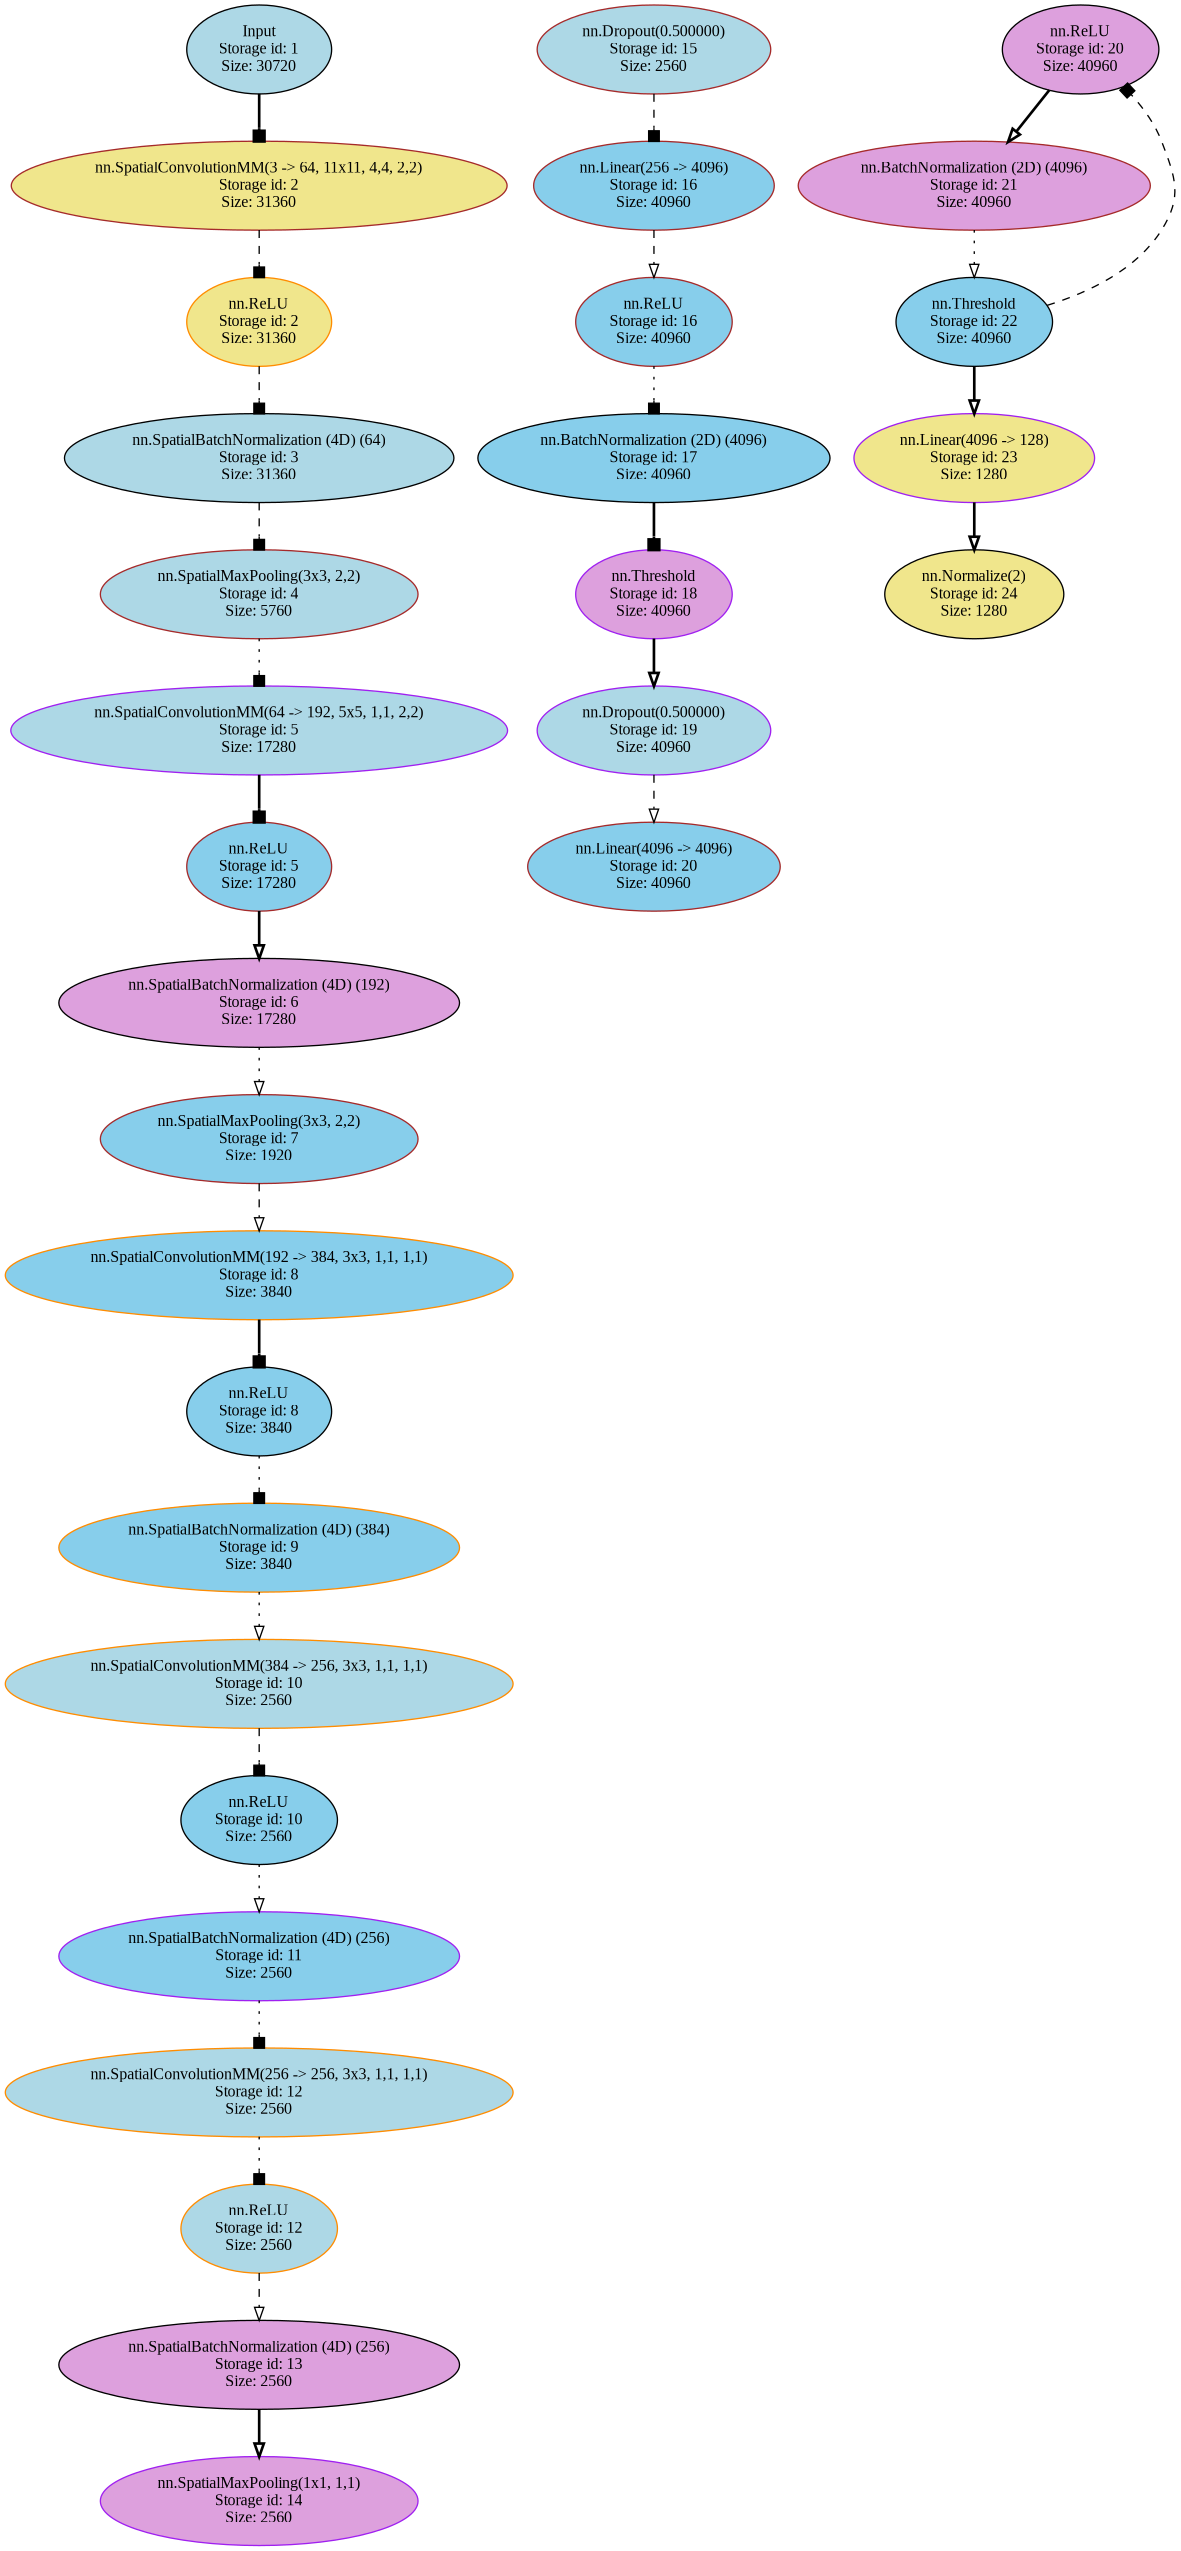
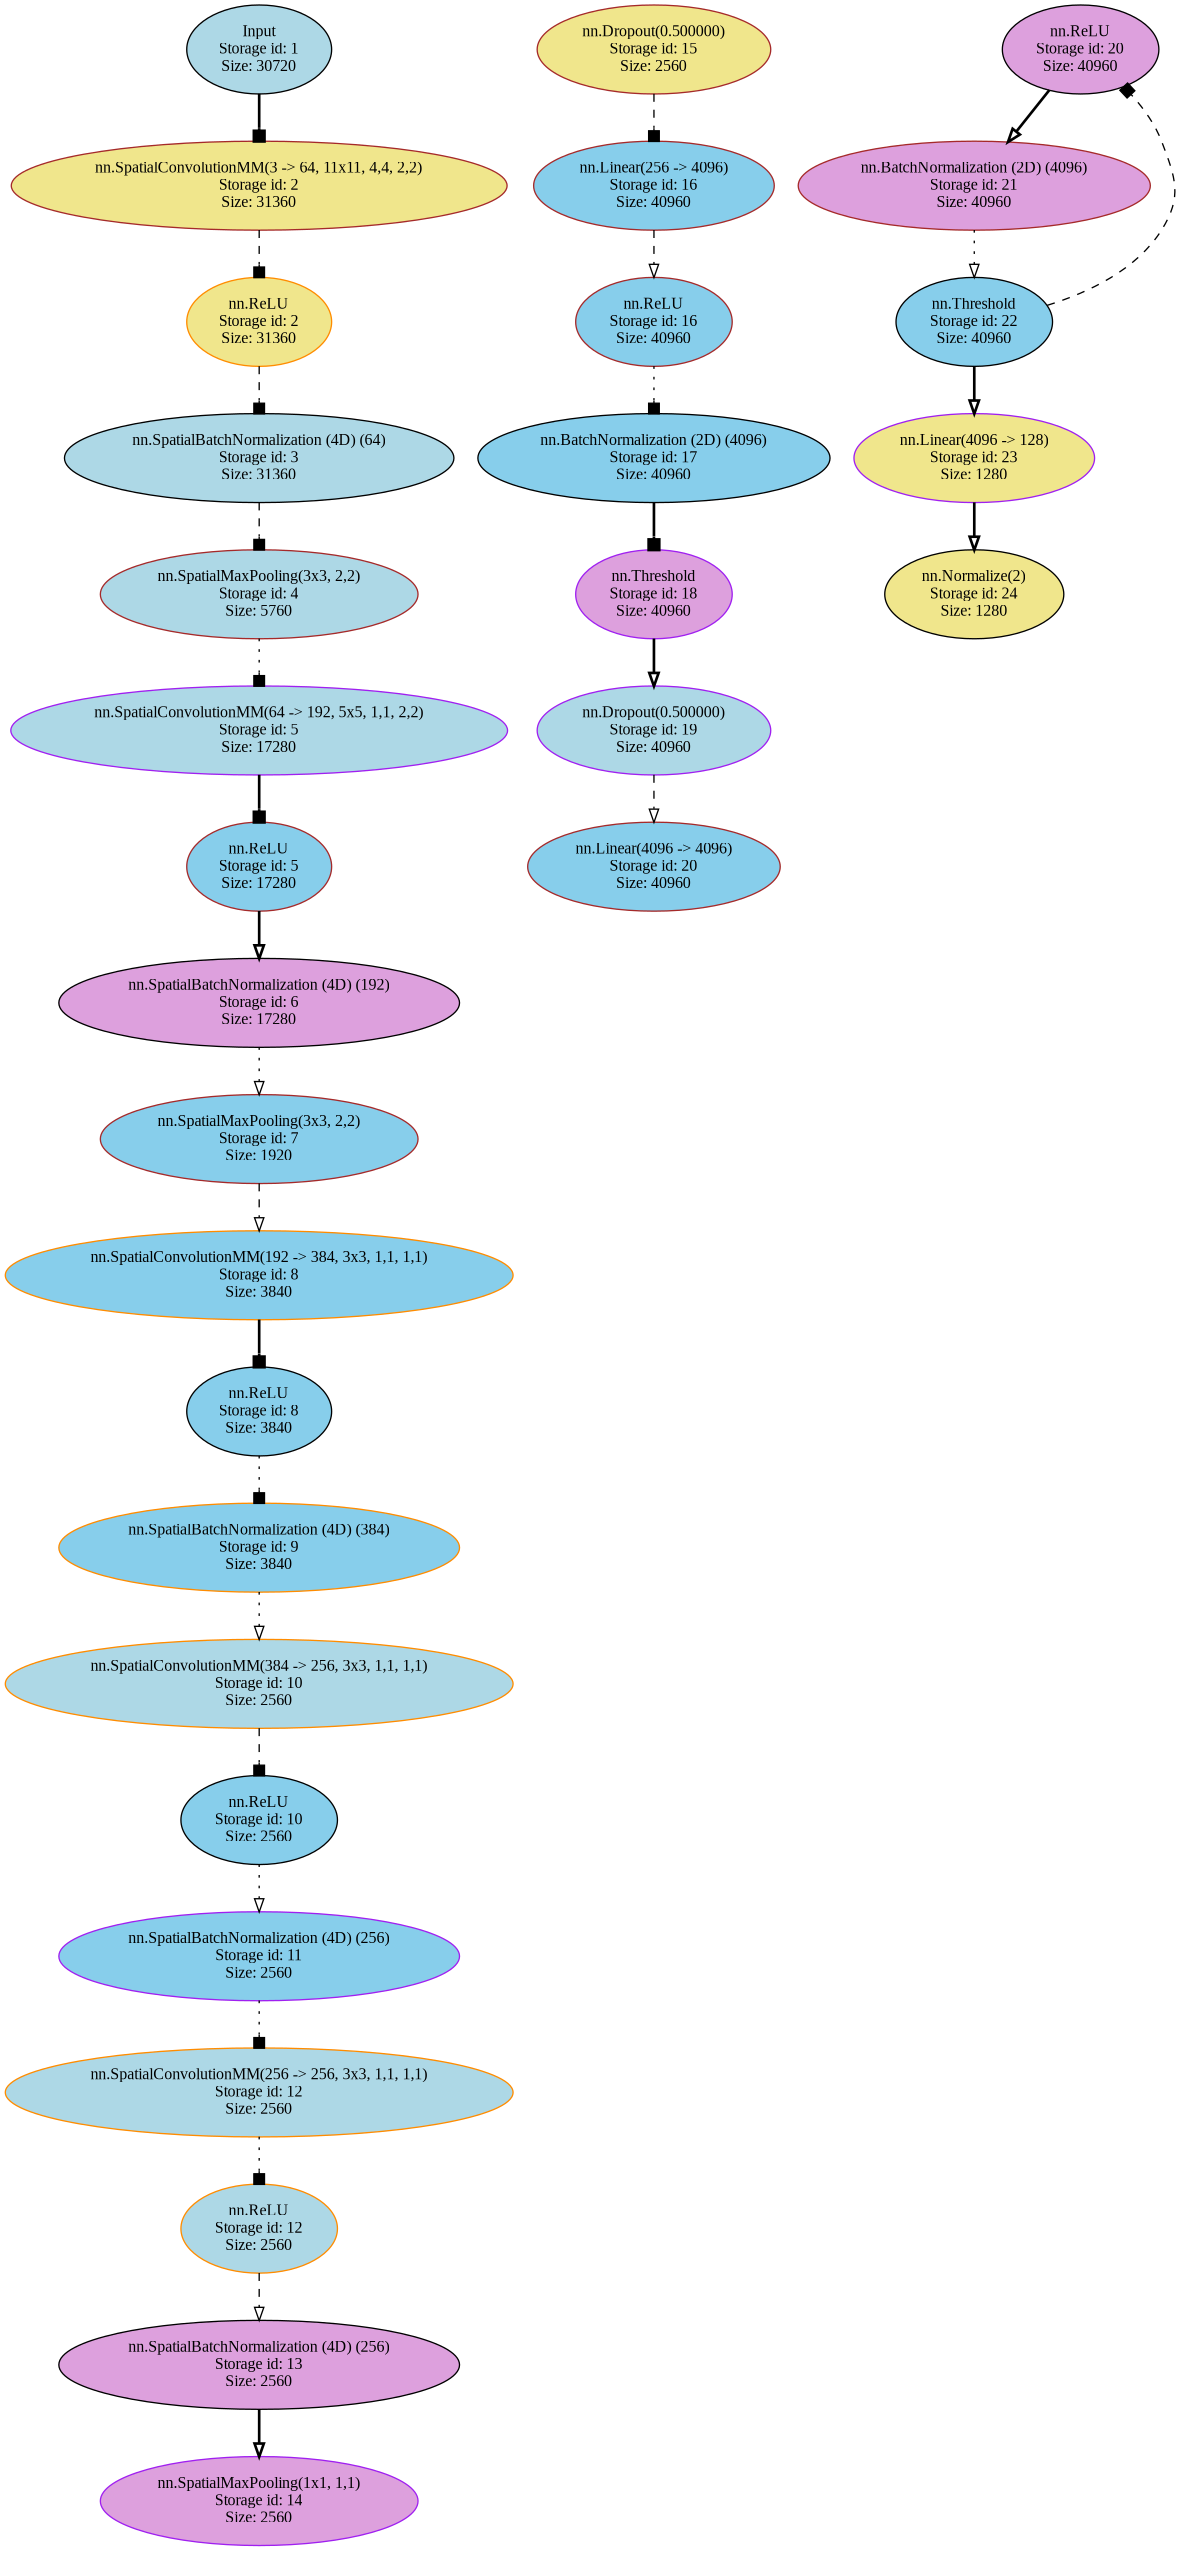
  digraph {
    fontname="Liberation Serif"
    node [color=black fillcolor=skyblue fontname="Liberation Serif" fontsize=12 shape=ellipse style="solid,filled"]
    edge [arrowhead=box fontname="Liberation Serif" style=bold]
    n1 [fillcolor=lightblue height=0.92317 label="Input\nStorage id: 1\nSize: 30720" width=1.5124]
    n2 [color=brown fillcolor=khaki height=0.92317 label="nn.SpatialConvolutionMM(3 -> 64, 11x11, 4,4, 2,2)\nStorage id: 2\nSize: 31360" width=5.1854]
    n3 [color=darkorange fillcolor=khaki height=0.92317 label="nn.ReLU\nStorage id: 2\nSize: 31360" width=1.5124]
    n4 [fillcolor=lightblue height=0.92317 label="nn.SpatialBatchNormalization (4D) (64)\nStorage id: 3\nSize: 31360" width=4.0659]
    n5 [color=brown fillcolor=lightblue height=0.92317 label="nn.SpatialMaxPooling(3x3, 2,2)\nStorage id: 4\nSize: 5760" width=3.3195]
    n6 [color=purple fillcolor=lightblue height=0.92317 label="nn.SpatialConvolutionMM(64 -> 192, 5x5, 1,1, 2,2)\nStorage id: 5\nSize: 17280" width=5.1854]
    n7 [color=brown height=0.92317 label="nn.ReLU\nStorage id: 5\nSize: 17280" width=1.5124]
    n8 [fillcolor=plum height=0.92317 label="nn.SpatialBatchNormalization (4D) (192)\nStorage id: 6\nSize: 17280" width=4.1837]
    n9 [color=brown height=0.92317 label="nn.SpatialMaxPooling(3x3, 2,2)\nStorage id: 7\nSize: 1920" width=3.3195]
    n10 [color=darkorange height=0.92317 label="nn.SpatialConvolutionMM(192 -> 384, 3x3, 1,1, 1,1)\nStorage id: 8\nSize: 3840" width=5.3033]
    n11 [height=0.92317 label="nn.ReLU\nStorage id: 8\nSize: 3840" width=1.5124]
    n12 [color=darkorange height=0.92317 label="nn.SpatialBatchNormalization (4D) (384)\nStorage id: 9\nSize: 3840" width=4.1837]
    n13 [color=darkorange fillcolor=lightblue height=0.92317 label="nn.SpatialConvolutionMM(384 -> 256, 3x3, 1,1, 1,1)\nStorage id: 10\nSize: 2560" width=5.3033]
    n14 [height=0.92317 label="nn.ReLU\nStorage id: 10\nSize: 2560" width=1.6303]
    n15 [color=purple height=0.92317 label="nn.SpatialBatchNormalization (4D) (256)\nStorage id: 11\nSize: 2560" width=4.1837]
    n16 [color=darkorange fillcolor=lightblue height=0.92317 label="nn.SpatialConvolutionMM(256 -> 256, 3x3, 1,1, 1,1)\nStorage id: 12\nSize: 2560" width=5.3033]
    n17 [color=darkorange fillcolor=lightblue height=0.92317 label="nn.ReLU\nStorage id: 12\nSize: 2560" width=1.6303]
    n18 [fillcolor=plum height=0.92317 label="nn.SpatialBatchNormalization (4D) (256)\nStorage id: 13\nSize: 2560" width=4.1837]
    n19 [color=purple fillcolor=plum height=0.92317 label="nn.SpatialMaxPooling(1x1, 1,1)\nStorage id: 14\nSize: 2560" width=3.3195]
-   n20 [color=brown fillcolor=lightblue height=0.92317 label="nn.Dropout(0.500000)\nStorage id: 15\nSize: 2560" width=2.4356]
+   n20 [color=brown fillcolor=khaki height=0.92317 label="nn.Dropout(0.500000)\nStorage id: 15\nSize: 2560" width=2.4356]
    n21 [color=brown height=0.92317 label="nn.Linear(256 -> 4096)\nStorage id: 16\nSize: 40960" width=2.5142]
    n22 [color=brown height=0.92317 label="nn.ReLU\nStorage id: 16\nSize: 40960" width=1.6303]
    n23 [height=0.92317 label="nn.BatchNormalization (2D) (4096)\nStorage id: 17\nSize: 40960" width=3.673]
    n24 [color=purple fillcolor=plum height=0.92317 label="nn.Threshold\nStorage id: 18\nSize: 40960" width=1.6303]
    n25 [color=purple fillcolor=lightblue height=0.92317 label="nn.Dropout(0.500000)\nStorage id: 19\nSize: 40960" width=2.4356]
    n26 [color=brown height=0.92317 label="nn.Linear(4096 -> 4096)\nStorage id: 20\nSize: 40960" width=2.632]
    n27 [fillcolor=plum height=0.92317 label="nn.ReLU\nStorage id: 20\nSize: 40960" width=1.6303]
    n28 [color=brown fillcolor=plum height=0.92317 label="nn.BatchNormalization (2D) (4096)\nStorage id: 21\nSize: 40960" width=3.673]
    n29 [height=0.92317 label="nn.Threshold\nStorage id: 22\nSize: 40960" width=1.6303]
    n30 [color=purple fillcolor=khaki height=0.92317 label="nn.Linear(4096 -> 128)\nStorage id: 23\nSize: 1280" width=2.5142]
    n31 [fillcolor=khaki height=0.92317 label="nn.Normalize(2)\nStorage id: 24\nSize: 1280" width=1.866]
    n1 -> n2
    n2 -> n3 [style=dashed]
    n3 -> n4 [style=dashed]
    n4 -> n5 [style=dashed]
    n5 -> n6 [style=dotted]
    n6 -> n7
    n7 -> n8 [arrowhead=onormal]
    n8 -> n9 [arrowhead=onormal style=dotted]
    n9 -> n10 [arrowhead=onormal style=dashed]
    n10 -> n11
    n11 -> n12 [style=dotted]
    n12 -> n13 [arrowhead=onormal style=dotted]
    n13 -> n14 [style=dashed]
    n14 -> n15 [arrowhead=onormal style=dotted]
    n15 -> n16 [style=dotted]
    n16 -> n17 [style=dotted]
    n17 -> n18 [arrowhead=onormal style=dashed]
    n18 -> n19 [arrowhead=onormal]
    n20 -> n21 [style=dashed]
    n21 -> n22 [arrowhead=onormal style=dashed]
    n22 -> n23 [style=dotted]
    n23 -> n24
    n24 -> n25 [arrowhead=onormal]
    n25 -> n26 [arrowhead=onormal style=dashed]
    n27 -> n28 [arrowhead=onormal]
    n28 -> n29 [arrowhead=onormal style=dotted]
    n29 -> n27 [style=dashed]
    n29 -> n30 [arrowhead=onormal]
    n30 -> n31 [arrowhead=onormal]
  }
